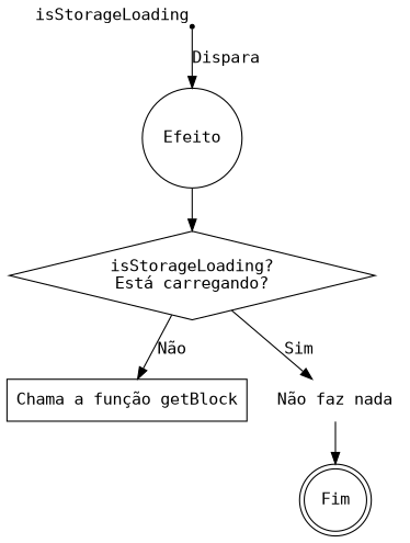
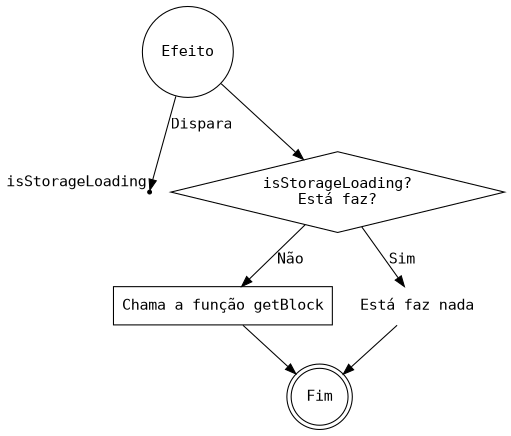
  digraph {
    rankdir=TB
    fontname="DejaVu Sans Mono"
    node [fontname="DejaVu Sans Mono"]
    edge [fontname="DejaVu Sans Mono"]
    load [shape=point xlabel=isStorageLoading]
    n2 [label=Efeito shape=circle]
-   n3 [label="isStorageLoading?\nEstá carregando?" shape=diamond]
+   n3 [label="isStorageLoading?\nEstá faz?" shape=diamond]
    n4 [label=Fim shape=doublecircle]
    n5 [label="Chama a função getBlock" shape=sqaud]
-   n6 [label="Não faz nada" shape=none]
-   load -> n2 [label=Dispara]
+   n6 [label="Está faz nada" shape=none]
+   n2 -> load [label=Dispara]
    n2 -> n3
    n3 -> n5 [label="Não"]
    n3 -> n6 [label=Sim]
+   n5 -> n4
    n6 -> n4
  }
